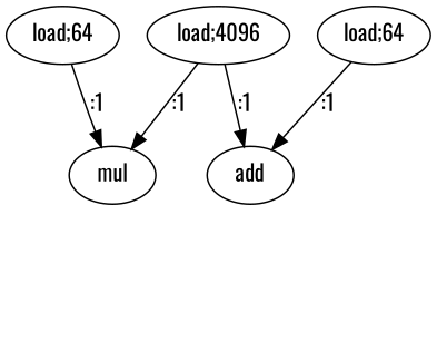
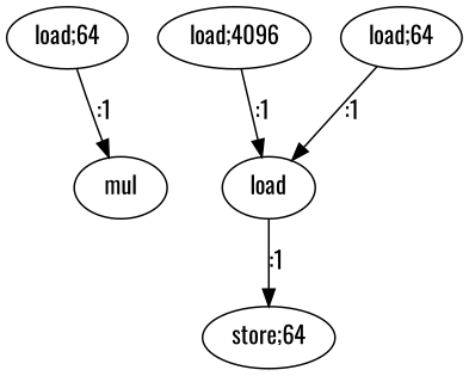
  digraph {
    fontname=Oswald
    node [fontname=Oswald]
    edge [fontname=Oswald]
    n1 [label="load;64"]
    n2 [label=mul]
-   n3 [label=add]
+   n3 [label=load]
+   n4 [label="store;64"]
    n5 [label="load;64"]
    n6 [label="load;4096"]
    n1 -> n2 [label=":1"]
+   n3 -> n4 [label=":1"]
    n5 -> n3 [label=":1"]
-   n6 -> n2 [label=":1"]
    n6 -> n3 [label=":1"]
  }
